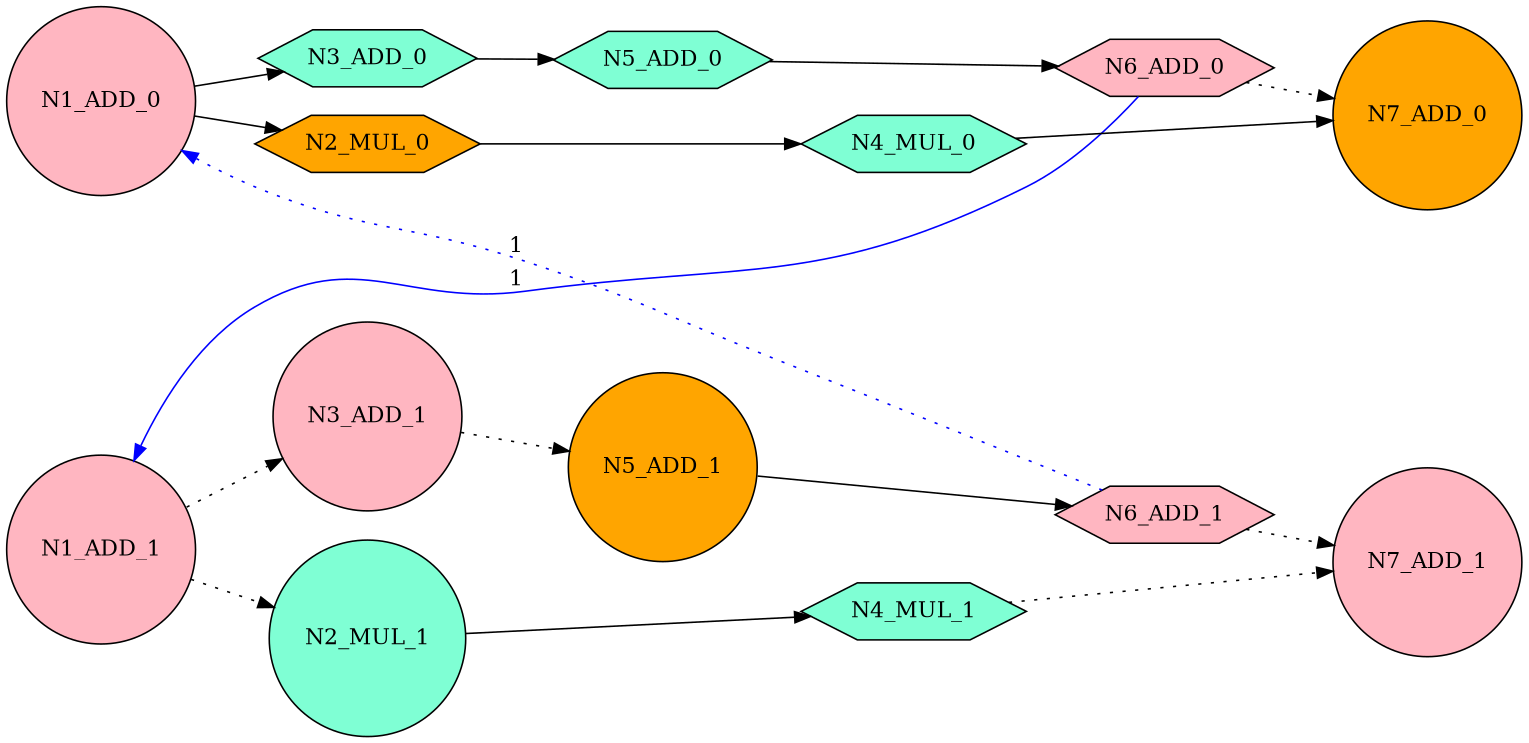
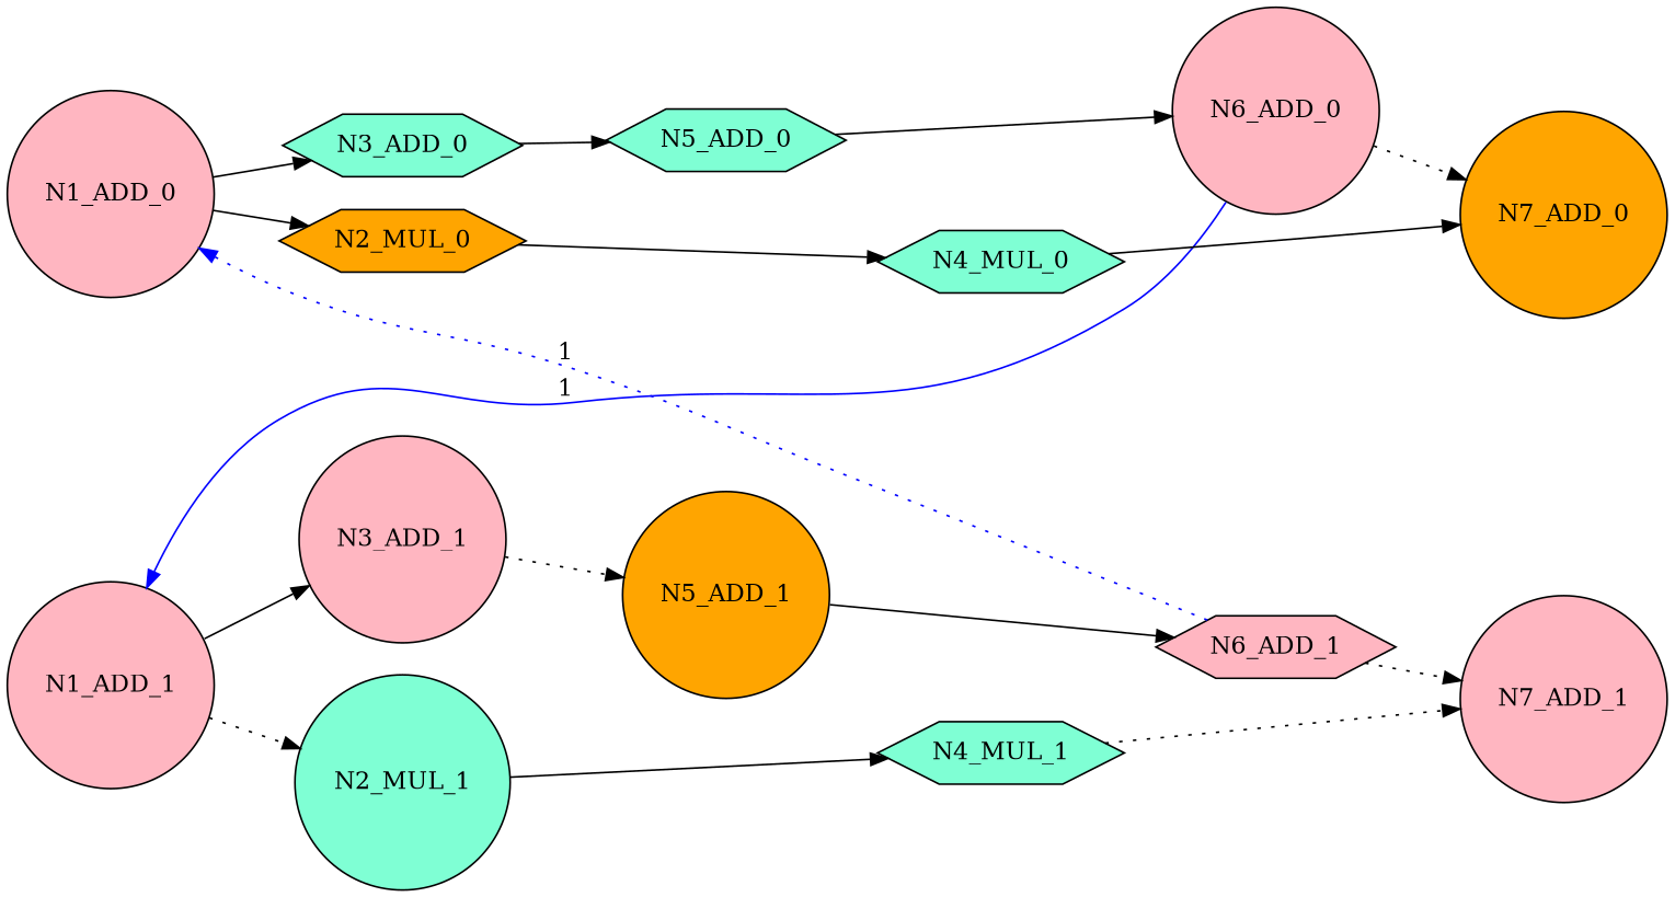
  digraph {
    rankdir=LR
    node [fillcolor=lightpink shape=circle style=filled]
    edge [style=solid]
    N3_ADD_0 [fillcolor=aquamarine shape=hexagon]
    N5_ADD_0 [fillcolor=aquamarine shape=hexagon]
-   N6_ADD_0 [shape=hexagon]
+   N6_ADD_0
    N7_ADD_0 [fillcolor=orange]
    N1_ADD_1
    N3_ADD_1
    N2_MUL_1 [fillcolor=aquamarine]
    N5_ADD_1 [fillcolor=orange]
    N4_MUL_1 [fillcolor=aquamarine shape=hexagon]
    N1_ADD_0
    N2_MUL_0 [fillcolor=orange shape=hexagon]
    N4_MUL_0 [fillcolor=aquamarine shape=hexagon]
    N6_ADD_1 [shape=hexagon]
    N7_ADD_1
    N3_ADD_0 -> N5_ADD_0
    N5_ADD_0 -> N6_ADD_0
    N6_ADD_0 -> N7_ADD_0 [style=dotted]
    N6_ADD_0 -> N1_ADD_1 [color=blue constraint=false label=1]
-   N1_ADD_1 -> N3_ADD_1 [style=dotted]
+   N1_ADD_1 -> N3_ADD_1
    N1_ADD_1 -> N2_MUL_1 [style=dotted]
    N3_ADD_1 -> N5_ADD_1 [style=dotted]
    N2_MUL_1 -> N4_MUL_1
    N5_ADD_1 -> N6_ADD_1
    N4_MUL_1 -> N7_ADD_1 [style=dotted]
    N1_ADD_0 -> N3_ADD_0
    N1_ADD_0 -> N2_MUL_0
    N2_MUL_0 -> N4_MUL_0
    N4_MUL_0 -> N7_ADD_0
    N6_ADD_1 -> N1_ADD_0 [color=blue constraint=false label=1 style=dotted]
    N6_ADD_1 -> N7_ADD_1 [style=dotted]
  }
